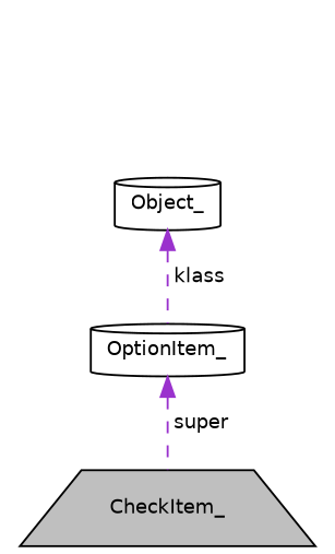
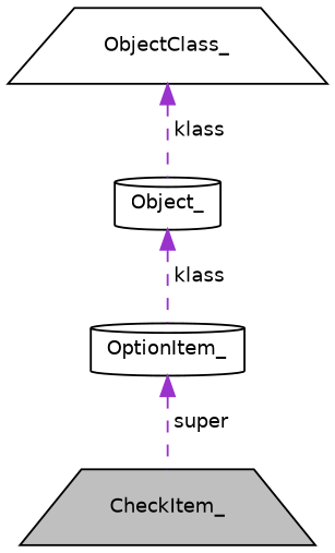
  digraph {
    node [color=black fillcolor=white fontname=Helvetica fontsize=10 shape=trapezium style=filled]
    edge [color=darkorchid3 dir=back fontname=Helvetica fontsize=10 labelfontname=Helvetica labelfontsize=10 style=dashed]
    n1 [fillcolor=grey75 fontcolor=black height=0.2 label=CheckItem_ width=0.4]
    n2 [height=0.2 label=OptionItem_ shape=cylinder width=0.4]
    n3 [height=0.2 label=Object_ shape=cylinder width=0.4]
+   n4 [height=0.2 label=ObjectClass_ width=0.4]
    n2 -> n1 [label=" super"]
    n3 -> n2 [label=" klass"]
+   n4 -> n3 [label=" klass"]
  }
